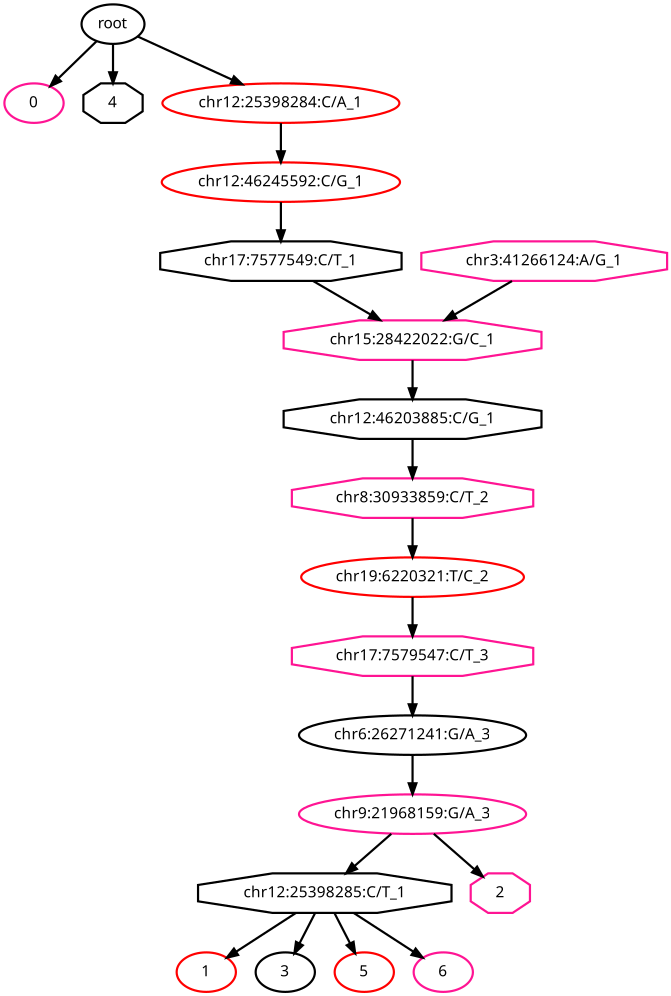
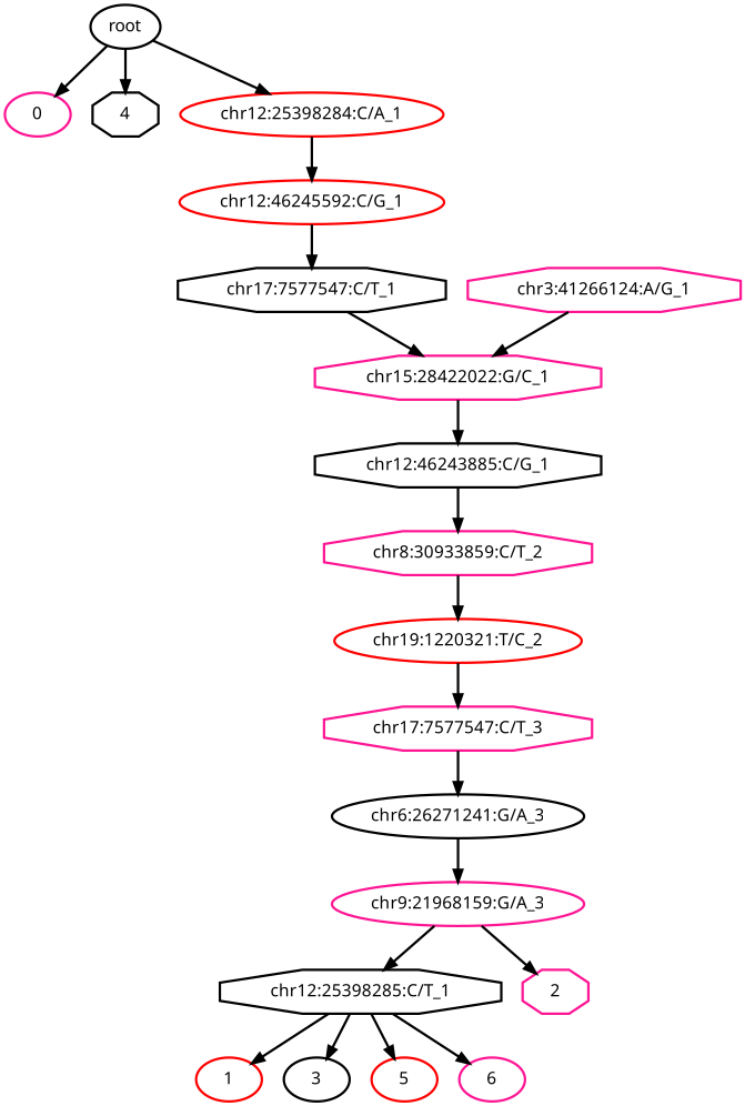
  digraph {
    fontname="Noto Sans"
    rankdir=TB
    node [color=deeppink fontname="Noto Sans" shape=ellipse style=bold]
    edge [fontname="Noto Sans" style=bold]
    n1 [color=black label=root]
    n2 [label=0]
    n3 [color=black label=4 shape=octagon]
    n4 [color=red label="chr12:25398284:C/A_1"]
    n5 [color=red label="chr12:46245592:C/G_1"]
    n6 [color=black label="chr12:25398285:C/T_1" shape=octagon]
    n7 [color=red label=1]
    n8 [color=black label=3]
    n9 [color=red label=5]
    n10 [label=6]
    n11 [label=2 shape=octagon]
    n12 [label="chr8:30933859:C/T_2" shape=octagon]
-   n13 [color=red label="chr19:6220321:T/C_2"]
-   n14 [label="chr17:7579547:C/T_3" shape=octagon]
+   n13 [color=red label="chr19:1220321:T/C_2"]
+   n14 [label="chr17:7577547:C/T_3" shape=octagon]
    n15 [color=black label="chr6:26271241:G/A_3"]
    n16 [label="chr9:21968159:G/A_3"]
-   n17 [color=black label="chr17:7577549:C/T_1" shape=octagon]
+   n17 [color=black label="chr17:7577547:C/T_1" shape=octagon]
    n18 [label="chr15:28422022:G/C_1" shape=octagon]
    n19 [label="chr3:41266124:A/G_1" shape=octagon]
-   n20 [color=black label="chr12:46203885:C/G_1" shape=octagon]
+   n20 [color=black label="chr12:46243885:C/G_1" shape=octagon]
    n1 -> n2
    n1 -> n3
    n1 -> n4
    n4 -> n5
    n5 -> n17
    n6 -> n7
    n6 -> n8
    n6 -> n9
    n6 -> n10
    n12 -> n13
    n13 -> n14
    n14 -> n15
    n15 -> n16
    n16 -> n6
    n16 -> n11
    n17 -> n18
    n18 -> n20
    n19 -> n18
    n20 -> n12
  }
